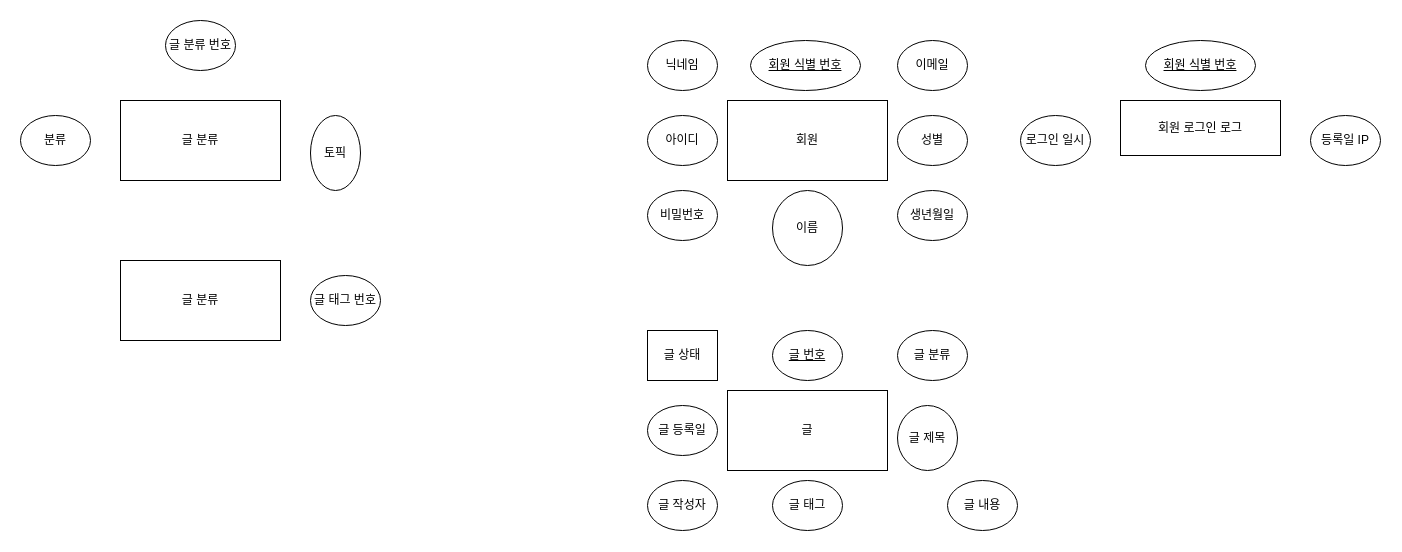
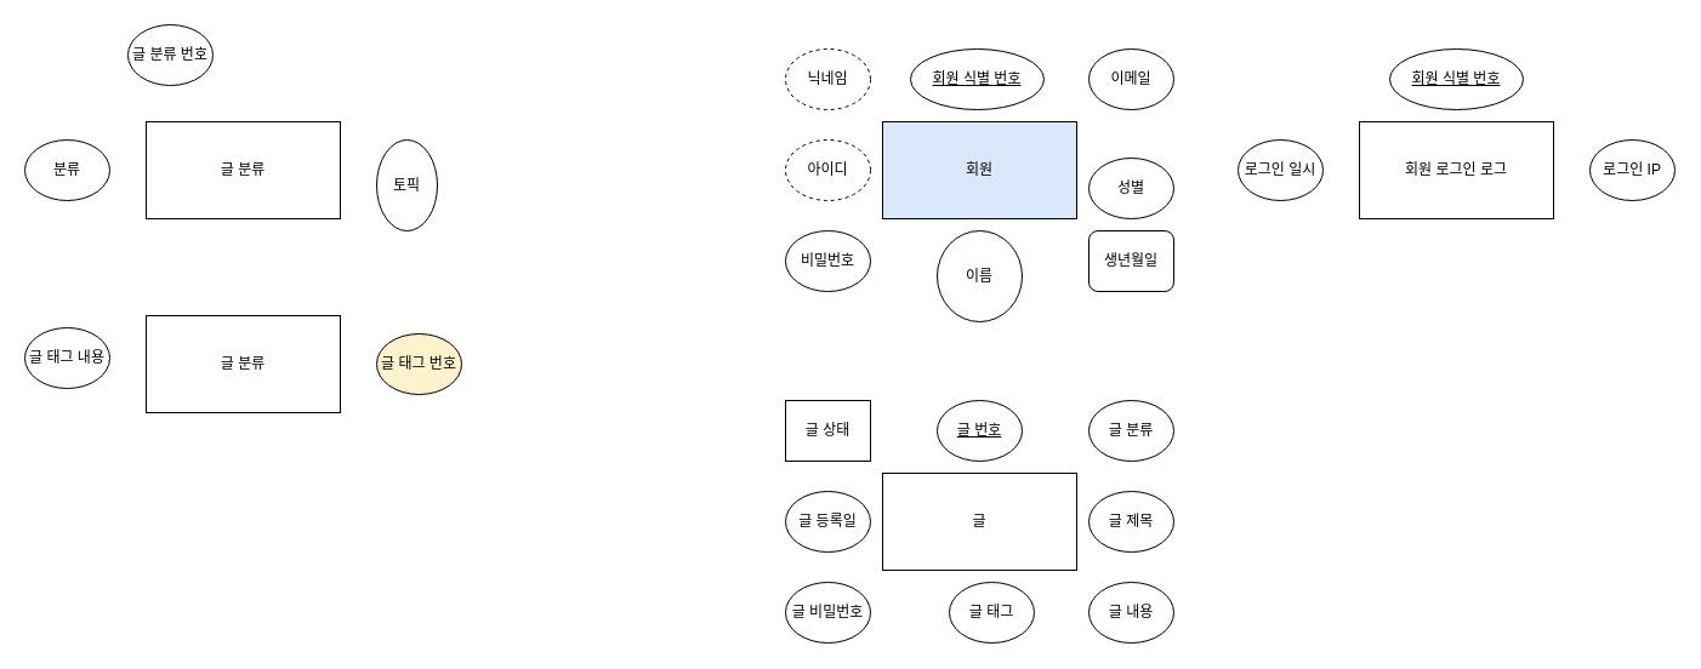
  <mxCell id="0" />
  <mxCell id="1" parent="0" />
  <mxCell id="2" value="글" style="rounded=0;whiteSpace=wrap;html=1;" vertex="1" parent="1"><mxGeometry x="727" y="390" width="160" height="80" as="geometry" /></mxCell>
  <mxCell id="3" value="&lt;u&gt;글 번호&lt;/u&gt;" style="ellipse;whiteSpace=wrap;html=1;" vertex="1" parent="1"><mxGeometry x="772" y="330" width="70" height="50" as="geometry" /></mxCell>
  <mxCell id="4" value="글 분류" style="ellipse;whiteSpace=wrap;html=1;" vertex="1" parent="1"><mxGeometry x="897" y="330" width="70" height="50" as="geometry" /></mxCell>
- <mxCell id="5" value="글 제목" style="ellipse;whiteSpace=wrap;html=1;" vertex="1" parent="1"><mxGeometry x="897" y="405" width="60" height="65" as="geometry" /></mxCell>
- <mxCell id="6" value="글 내용" style="ellipse;whiteSpace=wrap;html=1;" vertex="1" parent="1"><mxGeometry x="947" y="480" width="70" height="50" as="geometry" /></mxCell>
- <mxCell id="7" value="글 태그" style="ellipse;whiteSpace=wrap;html=1;" vertex="1" parent="1"><mxGeometry x="772" y="480" width="70" height="50" as="geometry" /></mxCell>
- <mxCell id="8" value="글 작성자" style="ellipse;whiteSpace=wrap;html=1;" vertex="1" parent="1"><mxGeometry x="647" y="480" width="70" height="50" as="geometry" /></mxCell>
+ <mxCell id="5" value="글 제목" style="ellipse;whiteSpace=wrap;html=1;" vertex="1" parent="1"><mxGeometry x="897" y="405" width="70" height="50" as="geometry" /></mxCell>
+ <mxCell id="6" value="글 내용" style="ellipse;whiteSpace=wrap;html=1;" vertex="1" parent="1"><mxGeometry x="897" y="480" width="70" height="50" as="geometry" /></mxCell>
+ <mxCell id="7" value="글 태그" style="ellipse;whiteSpace=wrap;html=1;" vertex="1" parent="1"><mxGeometry x="782" y="480" width="70" height="50" as="geometry" /></mxCell>
+ <mxCell id="8" value="글 비밀번호" style="ellipse;whiteSpace=wrap;html=1;" vertex="1" parent="1"><mxGeometry x="647" y="480" width="70" height="50" as="geometry" /></mxCell>
  <mxCell id="9" value="글 등록일" style="ellipse;whiteSpace=wrap;html=1;" vertex="1" parent="1"><mxGeometry x="647" y="405" width="70" height="50" as="geometry" /></mxCell>
  <mxCell id="10" value="글 상태" style="whiteSpace=wrap;html=1;rounded=0;" vertex="1" parent="1"><mxGeometry x="647" y="330" width="70" height="50" as="geometry" /></mxCell>
  <mxCell id="11" value="글 분류" style="rounded=0;whiteSpace=wrap;html=1;" vertex="1" parent="1"><mxGeometry x="120" y="100" width="160" height="80" as="geometry" /></mxCell>
- <mxCell id="12" value="글 분류 번호" style="ellipse;whiteSpace=wrap;html=1;" vertex="1" parent="1"><mxGeometry x="165" y="20" width="70" height="50" as="geometry" /></mxCell>
+ <mxCell id="12" value="글 분류 번호" style="ellipse;whiteSpace=wrap;html=1;" vertex="1" parent="1"><mxGeometry x="105" y="20" width="70" height="50" as="geometry" /></mxCell>
  <mxCell id="13" value="분류" style="ellipse;whiteSpace=wrap;html=1;" vertex="1" parent="1"><mxGeometry x="20" y="115" width="70" height="50" as="geometry" /></mxCell>
  <mxCell id="14" value="토픽" style="ellipse;whiteSpace=wrap;html=1;" vertex="1" parent="1"><mxGeometry x="310" y="115" width="50" height="75" as="geometry" /></mxCell>
  <mxCell id="15" value="글 분류" style="rounded=0;whiteSpace=wrap;html=1;" vertex="1" parent="1"><mxGeometry x="120" y="260" width="160" height="80" as="geometry" /></mxCell>
- <mxCell id="16" value="글 태그 번호" style="ellipse;whiteSpace=wrap;html=1;" vertex="1" parent="1"><mxGeometry x="310" y="275" width="70" height="50" as="geometry" /></mxCell>
- <mxCell id="18" value="회원" style="rounded=0;whiteSpace=wrap;html=1;" vertex="1" parent="1"><mxGeometry x="727" y="100" width="160" height="80" as="geometry" /></mxCell>
+ <mxCell id="16" value="글 태그 번호" style="ellipse;whiteSpace=wrap;html=1;fillColor=#fff2cc;" vertex="1" parent="1"><mxGeometry x="310" y="275" width="70" height="50" as="geometry" /></mxCell>
+ <mxCell id="17" value="글 태그 내용" style="ellipse;whiteSpace=wrap;html=1;" vertex="1" parent="1"><mxGeometry x="20" y="270" width="70" height="50" as="geometry" /></mxCell>
+ <mxCell id="18" value="회원" style="rounded=0;whiteSpace=wrap;html=1;fillColor=#dae8fc;" vertex="1" parent="1"><mxGeometry x="727" y="100" width="160" height="80" as="geometry" /></mxCell>
  <mxCell id="19" value="&lt;u&gt;회원 식별 번호&lt;/u&gt;" style="ellipse;whiteSpace=wrap;html=1;" vertex="1" parent="1"><mxGeometry x="750" y="40" width="110" height="50" as="geometry" /></mxCell>
  <mxCell id="20" value="이메일" style="ellipse;whiteSpace=wrap;html=1;" vertex="1" parent="1"><mxGeometry x="897" y="40" width="70" height="50" as="geometry" /></mxCell>
- <mxCell id="21" value="성별" style="ellipse;whiteSpace=wrap;html=1;" vertex="1" parent="1"><mxGeometry x="897" y="115" width="70" height="50" as="geometry" /></mxCell>
- <mxCell id="22" value="생년월일" style="ellipse;whiteSpace=wrap;html=1;" vertex="1" parent="1"><mxGeometry x="897" y="190" width="70" height="50" as="geometry" /></mxCell>
+ <mxCell id="21" value="성별" style="ellipse;whiteSpace=wrap;html=1;" vertex="1" parent="1"><mxGeometry x="897" y="130" width="70" height="50" as="geometry" /></mxCell>
+ <mxCell id="22" value="생년월일" style="whiteSpace=wrap;html=1;rounded=1;" vertex="1" parent="1"><mxGeometry x="897" y="190" width="70" height="50" as="geometry" /></mxCell>
  <mxCell id="23" value="이름" style="ellipse;whiteSpace=wrap;html=1;" vertex="1" parent="1"><mxGeometry x="772" y="190" width="70" height="75" as="geometry" /></mxCell>
  <mxCell id="24" value="비밀번호" style="ellipse;whiteSpace=wrap;html=1;" vertex="1" parent="1"><mxGeometry x="647" y="190" width="70" height="50" as="geometry" /></mxCell>
- <mxCell id="25" value="아이디" style="ellipse;whiteSpace=wrap;html=1;" vertex="1" parent="1"><mxGeometry x="647" y="115" width="70" height="50" as="geometry" /></mxCell>
- <mxCell id="26" value="닉네임" style="ellipse;whiteSpace=wrap;html=1;" vertex="1" parent="1"><mxGeometry x="647" y="40" width="70" height="50" as="geometry" /></mxCell>
- <mxCell id="27" value="회원 로그인 로그" style="rounded=0;whiteSpace=wrap;html=1;" vertex="1" parent="1"><mxGeometry x="1120" y="100" width="160" height="55" as="geometry" /></mxCell>
+ <mxCell id="25" value="아이디" style="ellipse;whiteSpace=wrap;html=1;dashed=1;" vertex="1" parent="1"><mxGeometry x="647" y="115" width="70" height="50" as="geometry" /></mxCell>
+ <mxCell id="26" value="닉네임" style="ellipse;whiteSpace=wrap;html=1;dashed=1;" vertex="1" parent="1"><mxGeometry x="647" y="40" width="70" height="50" as="geometry" /></mxCell>
+ <mxCell id="27" value="회원 로그인 로그" style="rounded=0;whiteSpace=wrap;html=1;" vertex="1" parent="1"><mxGeometry x="1120" y="100" width="160" height="80" as="geometry" /></mxCell>
  <mxCell id="28" value="로그인 일시" style="ellipse;whiteSpace=wrap;html=1;" vertex="1" parent="1"><mxGeometry x="1020" y="115" width="70" height="50" as="geometry" /></mxCell>
- <mxCell id="29" value="등록일 IP" style="ellipse;whiteSpace=wrap;html=1;" vertex="1" parent="1"><mxGeometry x="1310" y="115" width="70" height="50" as="geometry" /></mxCell>
+ <mxCell id="29" value="로그인 IP" style="ellipse;whiteSpace=wrap;html=1;" vertex="1" parent="1"><mxGeometry x="1310" y="115" width="70" height="50" as="geometry" /></mxCell>
  <mxCell id="30" value="&lt;u&gt;회원 식별 번호&lt;/u&gt;" style="ellipse;whiteSpace=wrap;html=1;" vertex="1" parent="1"><mxGeometry x="1145" y="40" width="110" height="50" as="geometry" /></mxCell>
